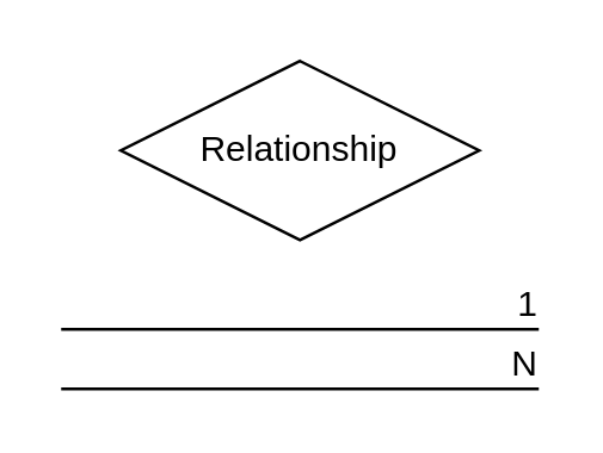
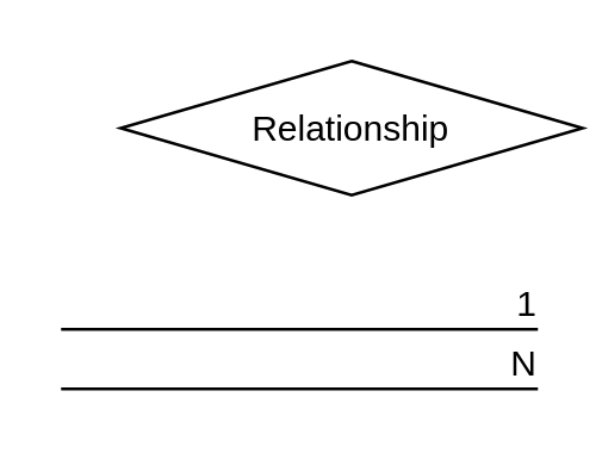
  <mxCell id="0" />
  <mxCell id="1" parent="0" />
- <mxCell id="2" value="Relationship" style="shape=rhombus;perimeter=rhombusPerimeter;whiteSpace=wrap;html=1;align=center;" vertex="1" parent="1"><mxGeometry x="40" y="20" width="120" height="60" as="geometry" /></mxCell>
+ <mxCell id="2" value="Relationship" style="shape=rhombus;perimeter=rhombusPerimeter;whiteSpace=wrap;html=1;align=center;" vertex="1" parent="1"><mxGeometry x="40" y="20" width="155" height="45" as="geometry" /></mxCell>
  <mxCell id="3" value="" style="endArrow=none;html=1;rounded=0;" edge="1" parent="1"><mxGeometry relative="1" as="geometry"><mxPoint x="20" y="110" as="sourcePoint" /><mxPoint x="180" y="110" as="targetPoint" /></mxGeometry></mxCell>
  <mxCell id="4" value="1" style="resizable=0;html=1;align=right;verticalAlign=bottom;" connectable="0" vertex="1" parent="3"><mxGeometry x="1" relative="1" as="geometry" /></mxCell>
  <mxCell id="5" value="" style="endArrow=none;html=1;rounded=0;" edge="1" parent="1"><mxGeometry relative="1" as="geometry"><mxPoint x="20" y="130" as="sourcePoint" /><mxPoint x="180" y="130" as="targetPoint" /></mxGeometry></mxCell>
  <mxCell id="6" value="N" style="resizable=0;html=1;align=right;verticalAlign=bottom;" connectable="0" vertex="1" parent="5"><mxGeometry x="1" relative="1" as="geometry" /></mxCell>
